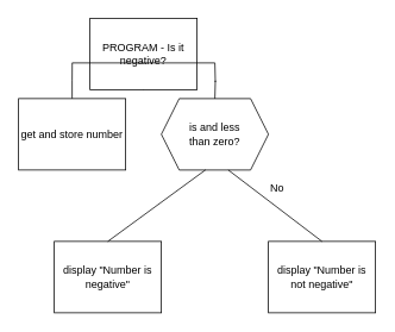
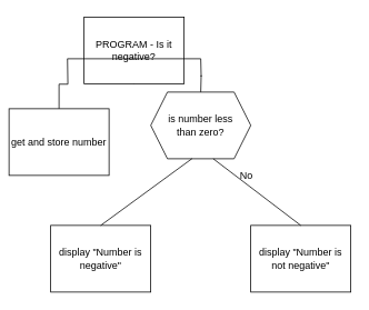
  <mxCell id="0" />
  <mxCell id="1" parent="0" />
  <mxCell id="2" style="edgeStyle=orthogonalEdgeStyle;rounded=0;orthogonalLoop=1;jettySize=auto;html=1;exitX=0.5;exitY=1;exitDx=0;exitDy=0;endArrow=none;endFill=0;" parent="1" source="3" edge="1"><mxGeometry relative="1" as="geometry"><mxPoint x="160" y="70" as="targetPoint" /></mxGeometry></mxCell>
  <mxCell id="3" value="PROGRAM - Is it negative?" style="rounded=0;whiteSpace=wrap;html=1;" parent="1" vertex="1"><mxGeometry x="100" y="20" width="120" height="80" as="geometry" /></mxCell>
  <mxCell id="4" style="edgeStyle=orthogonalEdgeStyle;rounded=0;orthogonalLoop=1;jettySize=auto;html=1;exitX=0.5;exitY=0;exitDx=0;exitDy=0;endArrow=none;endFill=0;" parent="1" source="5" edge="1"><mxGeometry relative="1" as="geometry"><mxPoint x="80.143" y="70" as="targetPoint" /></mxGeometry></mxCell>
- <mxCell id="5" value="get and store number" style="rounded=0;whiteSpace=wrap;html=1;" parent="1" vertex="1"><mxGeometry x="20" y="110" width="120" height="80" as="geometry" /></mxCell>
+ <mxCell id="5" value="get and store number" style="rounded=0;whiteSpace=wrap;html=1;" parent="1" vertex="1"><mxGeometry x="10" y="130" width="120" height="80" as="geometry" /></mxCell>
  <mxCell id="6" style="edgeStyle=orthogonalEdgeStyle;rounded=0;orthogonalLoop=1;jettySize=auto;html=1;exitX=0.5;exitY=0;exitDx=0;exitDy=0;endArrow=none;endFill=0;" parent="1" edge="1"><mxGeometry relative="1" as="geometry"><mxPoint x="240" y="70" as="targetPoint" /><mxPoint x="240" y="110" as="sourcePoint" /></mxGeometry></mxCell>
  <mxCell id="7" value="display &quot;Number is negative&quot;" style="rounded=0;whiteSpace=wrap;html=1;" parent="1" vertex="1"><mxGeometry x="60" y="270" width="120" height="80" as="geometry" /></mxCell>
  <mxCell id="8" value="display &quot;Number is not negative&quot;" style="rounded=0;whiteSpace=wrap;html=1;" parent="1" vertex="1"><mxGeometry x="300" y="270" width="120" height="80" as="geometry" /></mxCell>
  <mxCell id="9" value="" style="endArrow=none;html=1;" parent="1" edge="1"><mxGeometry width="50" height="50" relative="1" as="geometry"><mxPoint x="80" y="70" as="sourcePoint" /><mxPoint x="240" y="70" as="targetPoint" /></mxGeometry></mxCell>
  <mxCell id="10" value="" style="verticalLabelPosition=bottom;verticalAlign=top;html=1;shape=hexagon;perimeter=hexagonPerimeter2;arcSize=6;size=0.167;" parent="1" vertex="1"><mxGeometry x="180" y="110" width="120" height="80" as="geometry" /></mxCell>
- <mxCell id="11" value="is and less than zero?" style="text;html=1;strokeColor=none;fillColor=none;align=center;verticalAlign=middle;whiteSpace=wrap;rounded=0;" parent="1" vertex="1"><mxGeometry x="200" y="120" width="80" height="60" as="geometry" /></mxCell>
+ <mxCell id="11" value="is number less than zero?" style="text;html=1;strokeColor=none;fillColor=none;align=center;verticalAlign=middle;whiteSpace=wrap;rounded=0;" parent="1" vertex="1"><mxGeometry x="200" y="120" width="80" height="60" as="geometry" /></mxCell>
  <mxCell id="12" value="" style="endArrow=none;html=1;entryX=0.413;entryY=0.998;entryDx=0;entryDy=0;entryPerimeter=0;exitX=0.5;exitY=0;exitDx=0;exitDy=0;" parent="1" source="7" target="10" edge="1"><mxGeometry width="50" height="50" relative="1" as="geometry"><mxPoint x="220" y="300" as="sourcePoint" /><mxPoint x="270" y="250" as="targetPoint" /></mxGeometry></mxCell>
  <mxCell id="13" value="" style="endArrow=none;html=1;exitX=0.5;exitY=0;exitDx=0;exitDy=0;entryX=0.625;entryY=1;entryDx=0;entryDy=0;" parent="1" source="8" target="10" edge="1"><mxGeometry width="50" height="50" relative="1" as="geometry"><mxPoint x="130" y="280" as="sourcePoint" /><mxPoint x="250" y="192" as="targetPoint" /></mxGeometry></mxCell>
- <mxCell id="14" value="No" style="text;html=1;strokeColor=none;fillColor=none;align=center;verticalAlign=middle;whiteSpace=wrap;rounded=0;" parent="1" vertex="1"><mxGeometry x="290" y="200" width="40" height="20" as="geometry" /></mxCell>
+ <mxCell id="14" value="No" style="text;html=1;strokeColor=none;fillColor=none;align=center;verticalAlign=middle;whiteSpace=wrap;rounded=0;" parent="1" vertex="1"><mxGeometry x="275" y="200" width="40" height="20" as="geometry" /></mxCell>
